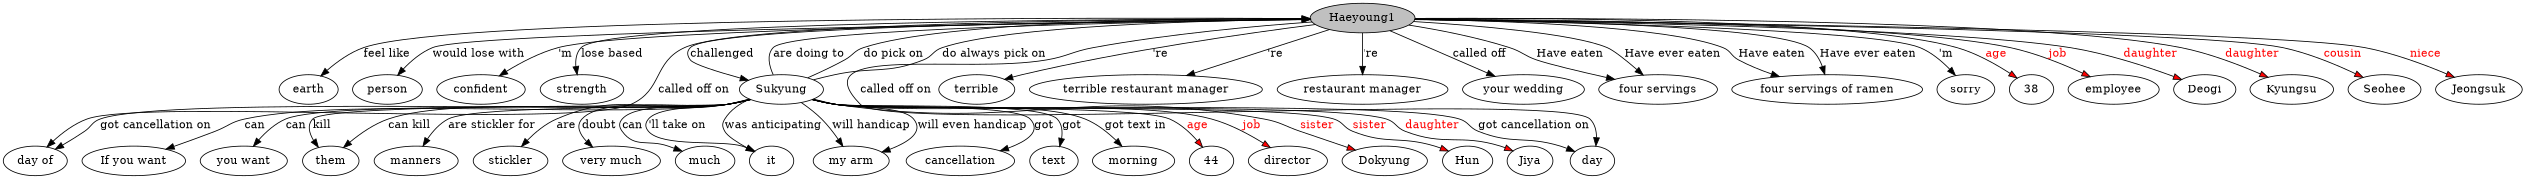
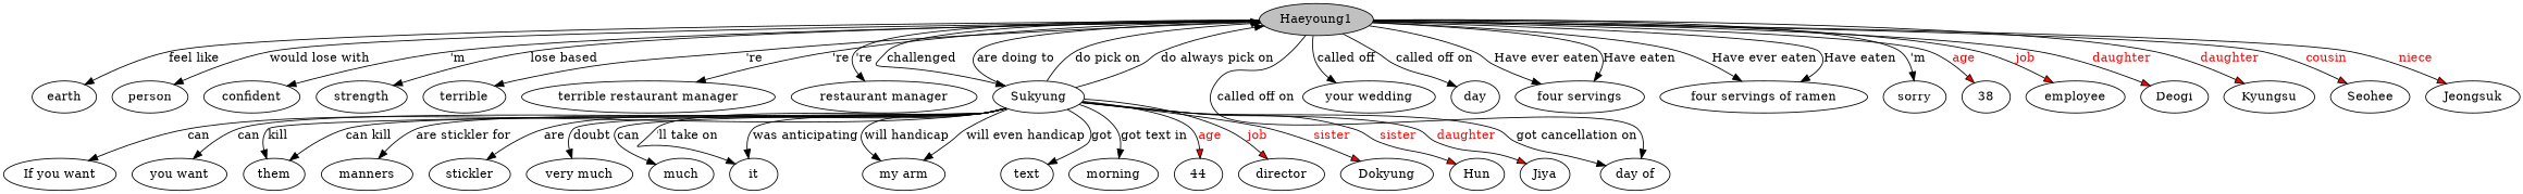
  digraph {
    n1 [fillcolor=gray label=Haeyoung1 style=filled]
    n2 [label=earth]
    n3 [label=person]
    n4 [label=confident]
    n5 [label=strength]
    n6 [label=Sukyung]
    n7 [label=terrible]
    n8 [label="terrible restaurant manager"]
    n9 [label="restaurant manager"]
    n10 [label="day of"]
    n11 [label="your wedding"]
    n12 [label=day]
    n13 [label="four servings"]
    n14 [label="four servings of ramen"]
    n15 [label=sorry]
    n16 [label=38]
    n17 [label=employee]
    n18 [label=Deogi]
    n19 [label=Kyungsu]
    n20 [label=Seohee]
    n21 [label=Jeongsuk]
    n22 [label="If you want"]
    n23 [label="you want"]
    n24 [label=them]
    n25 [label=manners]
    n26 [label=stickler]
    n27 [label="very much"]
    n28 [label=much]
    n29 [label=it]
    n30 [label="my arm"]
-   n31 [label=cancellation]
    n32 [label=text]
    n33 [label=morning]
    n34 [label=44]
    n35 [label=director]
    n36 [label=Dokyung]
    n37 [label=Hun]
    n38 [label=Jiya]
    n1 -> n2 [label="feel like"]
    n1 -> n3 [label="would lose with"]
    n1 -> n4 [label="'m"]
    n1 -> n5 [label="lose based"]
    n1 -> n6 [label=challenged style=filled]
    n1 -> n7 [label="'re"]
    n1 -> n8 [label="'re"]
    n1 -> n9 [label="'re"]
    n1 -> n10 [label="called off on"]
    n1 -> n11 [label="called off"]
    n1 -> n12 [label="called off on"]
    n1 -> n13 [label="Have ever eaten"]
    n1 -> n13 [label="Have eaten"]
    n1 -> n14 [label="Have ever eaten"]
    n1 -> n14 [label="Have eaten"]
    n1 -> n15 [label="'m"]
    n1 -> n16 [fillcolor=red fontcolor=red label=age style=filled]
    n1 -> n17 [fillcolor=red fontcolor=red label=job style=filled]
    n1 -> n18 [fillcolor=red fontcolor=red label=daughter style=filled]
    n1 -> n19 [fillcolor=red fontcolor=red label=daughter style=filled]
    n1 -> n20 [fillcolor=red fontcolor=red label=cousin style=filled]
    n1 -> n21 [fillcolor=red fontcolor=red label=niece style=filled]
    n6 -> n1 [label="are doing to"]
    n6 -> n1 [label="do pick on"]
    n6 -> n1 [label="do always pick on"]
    n6 -> n10 [label="got cancellation on"]
-   n6 -> n12 [label="got cancellation on"]
    n6 -> n22 [label=can]
    n6 -> n23 [label=can]
    n6 -> n24 [label=kill]
    n6 -> n24 [label="can kill"]
    n6 -> n25 [label="are stickler for"]
    n6 -> n26 [label=are]
    n6 -> n27 [label=doubt]
    n6 -> n28 [label=can]
    n6 -> n29 [label="'ll take on"]
    n6 -> n29 [label="was anticipating"]
    n6 -> n30 [label="will handicap"]
    n6 -> n30 [label="will even handicap"]
-   n6 -> n31 [label=got]
    n6 -> n32 [label=got]
    n6 -> n33 [label="got text in"]
    n6 -> n34 [fillcolor=red fontcolor=red label=age style=filled]
    n6 -> n35 [fillcolor=red fontcolor=red label=job style=filled]
    n6 -> n36 [fillcolor=red fontcolor=red label=sister style=filled]
    n6 -> n37 [fillcolor=red fontcolor=red label=sister style=filled]
    n6 -> n38 [fillcolor=red fontcolor=red label=daughter style=filled]
  }
